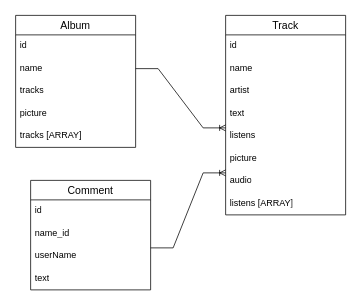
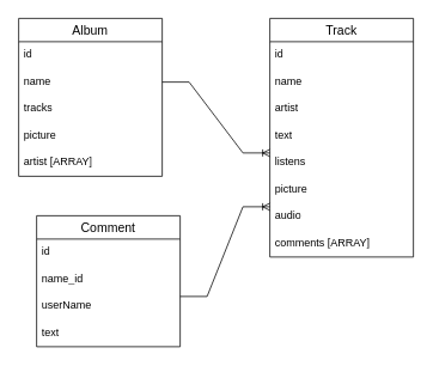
  <mxCell id="0" />
  <mxCell id="1" parent="0" />
  <mxCell id="2" value="Track" style="swimlane;fontStyle=0;childLayout=stackLayout;horizontal=1;startSize=26;horizontalStack=0;resizeParent=1;resizeParentMax=0;resizeLast=0;collapsible=1;marginBottom=0;align=center;fontSize=14;" vertex="1" parent="1"><mxGeometry x="300" y="20" width="160" height="266" as="geometry" /></mxCell>
  <mxCell id="3" value="id" style="text;strokeColor=none;fillColor=none;spacingLeft=4;spacingRight=4;overflow=hidden;rotatable=0;points=[[0,0.5],[1,0.5]];portConstraint=eastwest;fontSize=12;whiteSpace=wrap;html=1;" vertex="1" parent="2"><mxGeometry y="26" width="160" height="30" as="geometry" /></mxCell>
  <mxCell id="4" value="name" style="text;strokeColor=none;fillColor=none;spacingLeft=4;spacingRight=4;overflow=hidden;rotatable=0;points=[[0,0.5],[1,0.5]];portConstraint=eastwest;fontSize=12;whiteSpace=wrap;html=1;" vertex="1" parent="2"><mxGeometry y="56" width="160" height="30" as="geometry" /></mxCell>
  <mxCell id="5" value="artist" style="text;strokeColor=none;fillColor=none;spacingLeft=4;spacingRight=4;overflow=hidden;rotatable=0;points=[[0,0.5],[1,0.5]];portConstraint=eastwest;fontSize=12;whiteSpace=wrap;html=1;" vertex="1" parent="2"><mxGeometry y="86" width="160" height="30" as="geometry" /></mxCell>
  <mxCell id="6" value="text" style="text;strokeColor=none;fillColor=none;spacingLeft=4;spacingRight=4;overflow=hidden;rotatable=0;points=[[0,0.5],[1,0.5]];portConstraint=eastwest;fontSize=12;whiteSpace=wrap;html=1;" vertex="1" parent="2"><mxGeometry y="116" width="160" height="30" as="geometry" /></mxCell>
  <mxCell id="7" value="listens" style="text;strokeColor=none;fillColor=none;spacingLeft=4;spacingRight=4;overflow=hidden;rotatable=0;points=[[0,0.5],[1,0.5]];portConstraint=eastwest;fontSize=12;whiteSpace=wrap;html=1;" vertex="1" parent="2"><mxGeometry y="146" width="160" height="30" as="geometry" /></mxCell>
  <mxCell id="8" value="picture" style="text;strokeColor=none;fillColor=none;spacingLeft=4;spacingRight=4;overflow=hidden;rotatable=0;points=[[0,0.5],[1,0.5]];portConstraint=eastwest;fontSize=12;whiteSpace=wrap;html=1;" vertex="1" parent="2"><mxGeometry y="176" width="160" height="30" as="geometry" /></mxCell>
  <mxCell id="9" value="audio" style="text;strokeColor=none;fillColor=none;spacingLeft=4;spacingRight=4;overflow=hidden;rotatable=0;points=[[0,0.5],[1,0.5]];portConstraint=eastwest;fontSize=12;whiteSpace=wrap;html=1;" vertex="1" parent="2"><mxGeometry y="206" width="160" height="30" as="geometry" /></mxCell>
- <mxCell id="10" value="listens [ARRAY]" style="text;strokeColor=none;fillColor=none;spacingLeft=4;spacingRight=4;overflow=hidden;rotatable=0;points=[[0,0.5],[1,0.5]];portConstraint=eastwest;fontSize=12;whiteSpace=wrap;html=1;" vertex="1" parent="2"><mxGeometry y="236" width="160" height="30" as="geometry" /></mxCell>
+ <mxCell id="10" value="comments [ARRAY]" style="text;strokeColor=none;fillColor=none;spacingLeft=4;spacingRight=4;overflow=hidden;rotatable=0;points=[[0,0.5],[1,0.5]];portConstraint=eastwest;fontSize=12;whiteSpace=wrap;html=1;" vertex="1" parent="2"><mxGeometry y="236" width="160" height="30" as="geometry" /></mxCell>
  <mxCell id="11" value="Comment" style="swimlane;fontStyle=0;childLayout=stackLayout;horizontal=1;startSize=26;horizontalStack=0;resizeParent=1;resizeParentMax=0;resizeLast=0;collapsible=1;marginBottom=0;align=center;fontSize=14;" vertex="1" parent="1"><mxGeometry x="40" y="240" width="160" height="146" as="geometry" /></mxCell>
  <mxCell id="12" value="id" style="text;strokeColor=none;fillColor=none;spacingLeft=4;spacingRight=4;overflow=hidden;rotatable=0;points=[[0,0.5],[1,0.5]];portConstraint=eastwest;fontSize=12;whiteSpace=wrap;html=1;" vertex="1" parent="11"><mxGeometry y="26" width="160" height="30" as="geometry" /></mxCell>
  <mxCell id="13" value="name_id" style="text;strokeColor=none;fillColor=none;spacingLeft=4;spacingRight=4;overflow=hidden;rotatable=0;points=[[0,0.5],[1,0.5]];portConstraint=eastwest;fontSize=12;whiteSpace=wrap;html=1;" vertex="1" parent="11"><mxGeometry y="56" width="160" height="30" as="geometry" /></mxCell>
  <mxCell id="14" value="userName" style="text;strokeColor=none;fillColor=none;spacingLeft=4;spacingRight=4;overflow=hidden;rotatable=0;points=[[0,0.5],[1,0.5]];portConstraint=eastwest;fontSize=12;whiteSpace=wrap;html=1;" vertex="1" parent="11"><mxGeometry y="86" width="160" height="30" as="geometry" /></mxCell>
  <mxCell id="15" value="text" style="text;strokeColor=none;fillColor=none;spacingLeft=4;spacingRight=4;overflow=hidden;rotatable=0;points=[[0,0.5],[1,0.5]];portConstraint=eastwest;fontSize=12;whiteSpace=wrap;html=1;" vertex="1" parent="11"><mxGeometry y="116" width="160" height="30" as="geometry" /></mxCell>
  <mxCell id="16" value="Album" style="swimlane;fontStyle=0;childLayout=stackLayout;horizontal=1;startSize=26;horizontalStack=0;resizeParent=1;resizeParentMax=0;resizeLast=0;collapsible=1;marginBottom=0;align=center;fontSize=14;" vertex="1" parent="1"><mxGeometry x="20" y="20" width="160" height="176" as="geometry" /></mxCell>
  <mxCell id="17" value="id" style="text;strokeColor=none;fillColor=none;spacingLeft=4;spacingRight=4;overflow=hidden;rotatable=0;points=[[0,0.5],[1,0.5]];portConstraint=eastwest;fontSize=12;whiteSpace=wrap;html=1;" vertex="1" parent="16"><mxGeometry y="26" width="160" height="30" as="geometry" /></mxCell>
  <mxCell id="18" value="name" style="text;strokeColor=none;fillColor=none;spacingLeft=4;spacingRight=4;overflow=hidden;rotatable=0;points=[[0,0.5],[1,0.5]];portConstraint=eastwest;fontSize=12;whiteSpace=wrap;html=1;" vertex="1" parent="16"><mxGeometry y="56" width="160" height="30" as="geometry" /></mxCell>
  <mxCell id="19" value="tracks" style="text;strokeColor=none;fillColor=none;spacingLeft=4;spacingRight=4;overflow=hidden;rotatable=0;points=[[0,0.5],[1,0.5]];portConstraint=eastwest;fontSize=12;whiteSpace=wrap;html=1;" vertex="1" parent="16"><mxGeometry y="86" width="160" height="30" as="geometry" /></mxCell>
  <mxCell id="20" value="picture" style="text;strokeColor=none;fillColor=none;spacingLeft=4;spacingRight=4;overflow=hidden;rotatable=0;points=[[0,0.5],[1,0.5]];portConstraint=eastwest;fontSize=12;whiteSpace=wrap;html=1;" vertex="1" parent="16"><mxGeometry y="116" width="160" height="30" as="geometry" /></mxCell>
- <mxCell id="21" value="tracks [ARRAY]" style="text;strokeColor=none;fillColor=none;spacingLeft=4;spacingRight=4;overflow=hidden;rotatable=0;points=[[0,0.5],[1,0.5]];portConstraint=eastwest;fontSize=12;whiteSpace=wrap;html=1;" vertex="1" parent="16"><mxGeometry y="146" width="160" height="30" as="geometry" /></mxCell>
+ <mxCell id="21" value="artist [ARRAY]" style="text;strokeColor=none;fillColor=none;spacingLeft=4;spacingRight=4;overflow=hidden;rotatable=0;points=[[0,0.5],[1,0.5]];portConstraint=eastwest;fontSize=12;whiteSpace=wrap;html=1;" vertex="1" parent="16"><mxGeometry y="146" width="160" height="30" as="geometry" /></mxCell>
  <mxCell id="22" value="" style="edgeStyle=entityRelationEdgeStyle;fontSize=12;html=1;endArrow=ERoneToMany;rounded=0;exitX=1;exitY=0.5;exitDx=0;exitDy=0;" edge="1" parent="1" source="18"><mxGeometry width="100" height="100" relative="1" as="geometry"><mxPoint x="200" y="270" as="sourcePoint" /><mxPoint x="300" y="170" as="targetPoint" /><Array as="points"><mxPoint x="230" y="240" /></Array></mxGeometry></mxCell>
  <mxCell id="23" value="" style="edgeStyle=entityRelationEdgeStyle;fontSize=12;html=1;endArrow=ERoneToMany;rounded=0;" edge="1" parent="1"><mxGeometry width="100" height="100" relative="1" as="geometry"><mxPoint x="200" y="330" as="sourcePoint" /><mxPoint x="300" y="230" as="targetPoint" /><Array as="points"><mxPoint x="210" y="344" /></Array></mxGeometry></mxCell>
